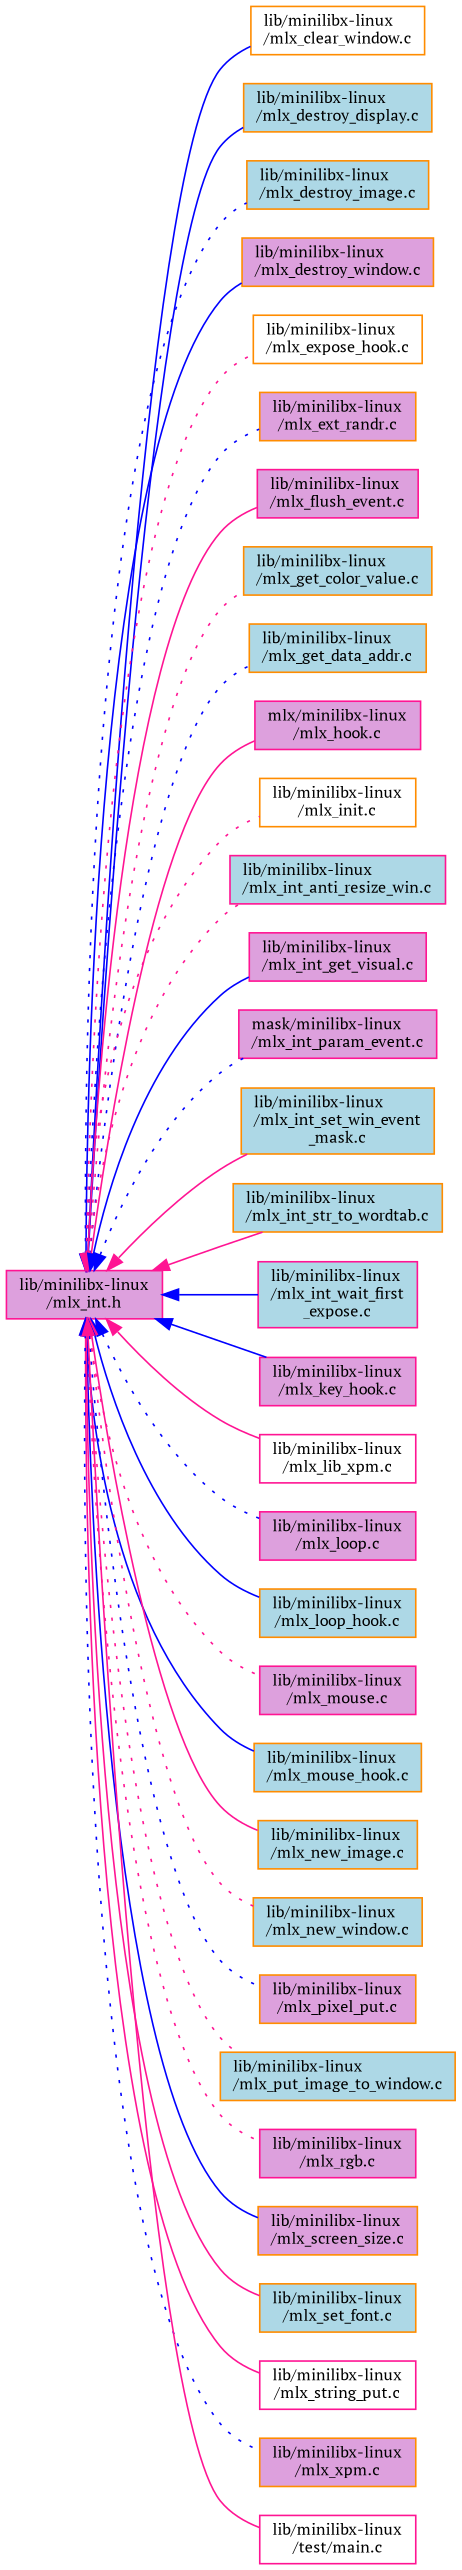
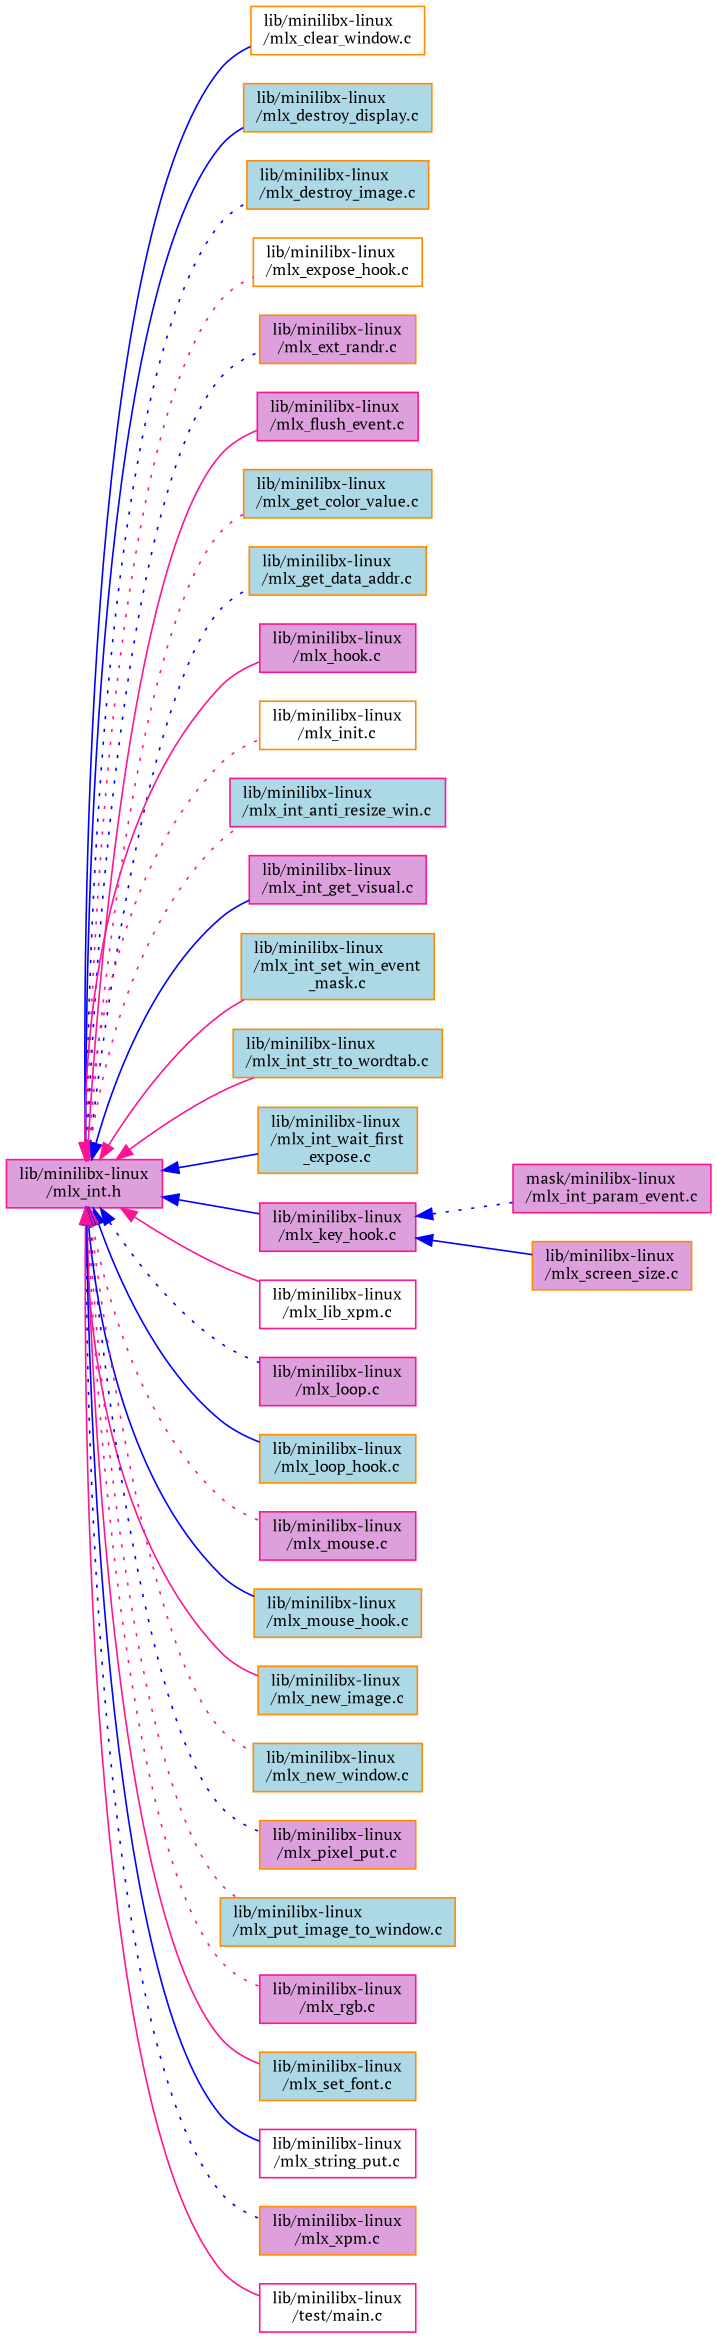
  digraph {
    fontname="PT Serif"
    rankdir=LR
    node [color=darkorange fillcolor=plum fontname="PT Serif" fontsize=10 shape=box style=filled]
    edge [color=deeppink dir=back fontname="PT Serif" fontsize=10 labelfontname=Helvetica labelfontsize=10 style=solid]
    n1 [color=deeppink fontcolor=black height=0.2 label="lib/minilibx-linux\l/mlx_int.h" width=0.4]
    n2 [fillcolor=white height=0.2 label="lib/minilibx-linux\l/mlx_clear_window.c" width=0.4]
    n3 [fillcolor=lightblue height=0.2 label="lib/minilibx-linux\l/mlx_destroy_display.c" width=0.4]
    n4 [fillcolor=lightblue height=0.2 label="lib/minilibx-linux\l/mlx_destroy_image.c" width=0.4]
-   n5 [height=0.2 label="lib/minilibx-linux\l/mlx_destroy_window.c" width=0.4]
    n6 [fillcolor=white height=0.2 label="lib/minilibx-linux\l/mlx_expose_hook.c" width=0.4]
    n7 [height=0.2 label="lib/minilibx-linux\l/mlx_ext_randr.c" width=0.4]
    n8 [color=deeppink height=0.2 label="lib/minilibx-linux\l/mlx_flush_event.c" width=0.4]
    n9 [fillcolor=lightblue height=0.2 label="lib/minilibx-linux\l/mlx_get_color_value.c" width=0.4]
    n10 [fillcolor=lightblue height=0.2 label="lib/minilibx-linux\l/mlx_get_data_addr.c" width=0.4]
-   n11 [color=deeppink height=0.2 label="mlx/minilibx-linux\l/mlx_hook.c" width=0.4]
+   n11 [color=deeppink height=0.2 label="lib/minilibx-linux\l/mlx_hook.c" width=0.4]
    n12 [fillcolor=white height=0.2 label="lib/minilibx-linux\l/mlx_init.c" width=0.4]
    n13 [color=deeppink fillcolor=lightblue height=0.2 label="lib/minilibx-linux\l/mlx_int_anti_resize_win.c" width=0.4]
    n14 [color=deeppink height=0.2 label="lib/minilibx-linux\l/mlx_int_get_visual.c" width=0.4]
    n15 [color=deeppink height=0.2 label="mask/minilibx-linux\l/mlx_int_param_event.c" width=0.4]
    n16 [fillcolor=lightblue height=0.2 label="lib/minilibx-linux\l/mlx_int_set_win_event\l_mask.c" width=0.4]
    n17 [fillcolor=lightblue height=0.2 label="lib/minilibx-linux\l/mlx_int_str_to_wordtab.c" width=0.4]
-   n18 [color=deeppink fillcolor=lightblue height=0.2 label="lib/minilibx-linux\l/mlx_int_wait_first\l_expose.c" width=0.4]
+   n18 [fillcolor=lightblue height=0.2 label="lib/minilibx-linux\l/mlx_int_wait_first\l_expose.c" width=0.4]
    n19 [color=deeppink height=0.2 label="lib/minilibx-linux\l/mlx_key_hook.c" width=0.4]
    n20 [color=deeppink fillcolor=white height=0.2 label="lib/minilibx-linux\l/mlx_lib_xpm.c" width=0.4]
    n21 [color=deeppink height=0.2 label="lib/minilibx-linux\l/mlx_loop.c" width=0.4]
    n22 [fillcolor=lightblue height=0.2 label="lib/minilibx-linux\l/mlx_loop_hook.c" width=0.4]
    n23 [color=deeppink height=0.2 label="lib/minilibx-linux\l/mlx_mouse.c" width=0.4]
    n24 [fillcolor=lightblue height=0.2 label="lib/minilibx-linux\l/mlx_mouse_hook.c" width=0.4]
    n25 [fillcolor=lightblue height=0.2 label="lib/minilibx-linux\l/mlx_new_image.c" width=0.4]
    n26 [fillcolor=lightblue height=0.2 label="lib/minilibx-linux\l/mlx_new_window.c" width=0.4]
    n27 [height=0.2 label="lib/minilibx-linux\l/mlx_pixel_put.c" width=0.4]
    n28 [fillcolor=lightblue height=0.2 label="lib/minilibx-linux\l/mlx_put_image_to_window.c" width=0.4]
    n29 [color=deeppink height=0.2 label="lib/minilibx-linux\l/mlx_rgb.c" width=0.4]
    n30 [height=0.2 label="lib/minilibx-linux\l/mlx_screen_size.c" width=0.4]
    n31 [fillcolor=lightblue height=0.2 label="lib/minilibx-linux\l/mlx_set_font.c" width=0.4]
    n32 [color=deeppink fillcolor=white height=0.2 label="lib/minilibx-linux\l/mlx_string_put.c" width=0.4]
    n33 [height=0.2 label="lib/minilibx-linux\l/mlx_xpm.c" width=0.4]
    n34 [color=deeppink fillcolor=white height=0.2 label="lib/minilibx-linux\l/test/main.c" width=0.4]
    n1 -> n2 [color=blue]
    n1 -> n3 [color=blue]
    n1 -> n4 [color=blue style=dotted]
-   n1 -> n5 [color=blue]
    n1 -> n6 [style=dotted]
    n1 -> n7 [color=blue style=dotted]
    n1 -> n8
    n1 -> n9 [style=dotted]
    n1 -> n10 [color=blue style=dotted]
    n1 -> n11
    n1 -> n12 [style=dotted]
    n1 -> n13 [style=dotted]
    n1 -> n14 [color=blue]
-   n1 -> n15 [color=blue style=dotted]
+   n19 -> n15 [color=blue style=dotted]
    n1 -> n16
    n1 -> n17
    n1 -> n18 [color=blue]
    n1 -> n19 [color=blue]
    n1 -> n20
    n1 -> n21 [color=blue style=dotted]
    n1 -> n22 [color=blue]
    n1 -> n23 [style=dotted]
    n1 -> n24 [color=blue]
    n1 -> n25
    n1 -> n26 [style=dotted]
    n1 -> n27 [color=blue style=dotted]
    n1 -> n28 [style=dotted]
    n1 -> n29 [style=dotted]
-   n1 -> n30 [color=blue]
+   n19 -> n30 [color=blue]
    n1 -> n31
-   n1 -> n32
+   n1 -> n32 [color=blue]
    n1 -> n33 [color=blue style=dotted]
    n1 -> n34
  }
